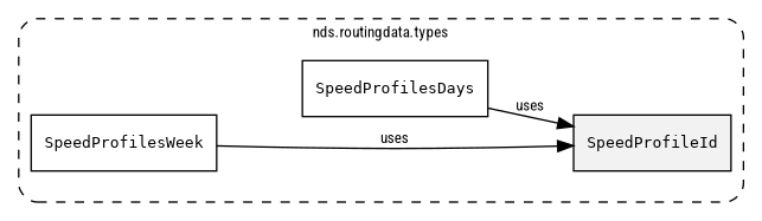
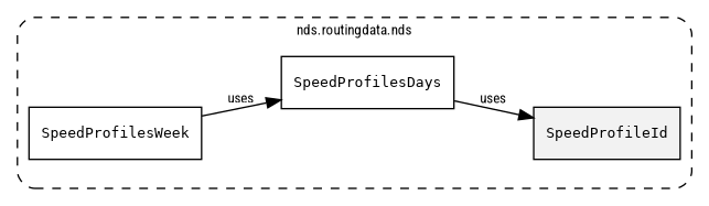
  digraph {
    fontname="Roboto Condensed"
    fontsize=10
    rankdir=LR
    node [fontname="Roboto Condensed" fontsize=10 shape=box]
    edge [fontname="Roboto Condensed" fontsize=10]
    n1 [fillcolor="#0000000D" label=<<font face="monospace"><table align="center" border="0" cellspacing="0" cellpadding="0"><tr><td href="../../../content/packages/nds.routingdata.types.html#Subtype-SpeedProfileId" title="Subtype defined in nds.routingdata.types">SpeedProfileId</td></tr></table></font>> style=filled]
    n2 [label=<<font face="monospace"><table align="center" border="0" cellspacing="0" cellpadding="0"><tr><td href="../../../content/packages/nds.routingdata.types.html#Structure-SpeedProfilesWeek" title="Structure defined in nds.routingdata.types">SpeedProfilesWeek</td></tr></table></font>>]
    n3 [label=<<font face="monospace"><table align="center" border="0" cellspacing="0" cellpadding="0"><tr><td href="../../../content/packages/nds.routingdata.types.html#Structure-SpeedProfilesDays" title="Structure defined in nds.routingdata.types">SpeedProfilesDays</td></tr></table></font>>]
    subgraph cluster_1 {
-     label="nds.routingdata.types"
+     label="nds.routingdata.nds"
      style="dashed, rounded"
      n1
      n2
      n3
    }
-   n2 -> n1 [label=uses]
+   n2 -> n3 [label=uses]
    n3 -> n1 [label=uses]
  }
